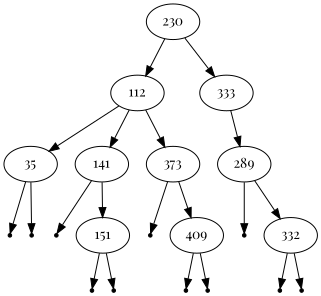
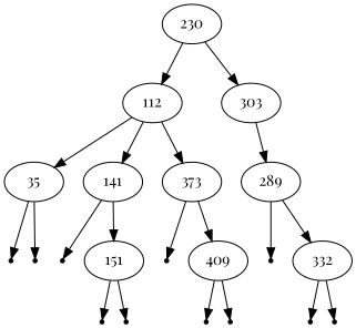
  digraph {
    fontname="Playfair Display"
    node [fontname="Playfair Display" shape=point]
    edge [fontname="Playfair Display"]
    230 [shape=""]
    112 [shape=""]
-   333 [shape=""]
+   333 [label=303 shape=""]
    n4 [label=35 shape=""]
    141 [shape=""]
    373 [shape=""]
    289 [shape=""]
    null0
    null1
    null2
    151 [shape=""]
    null3
    null4
    null5
    332 [shape=""]
    null8
    409 [shape=""]
    null6
    null7
    null9
    null10
    230 -> 112
    230 -> 333
    112 -> n4
    112 -> 141
    112 -> 373
    333 -> 289
    n4 -> null0
    n4 -> null1
    141 -> null2
    141 -> 151
    373 -> null8
    373 -> 409
    289 -> null5
    289 -> 332
    151 -> null3
    151 -> null4
    332 -> null6
    332 -> null7
    409 -> null9
    409 -> null10
  }
